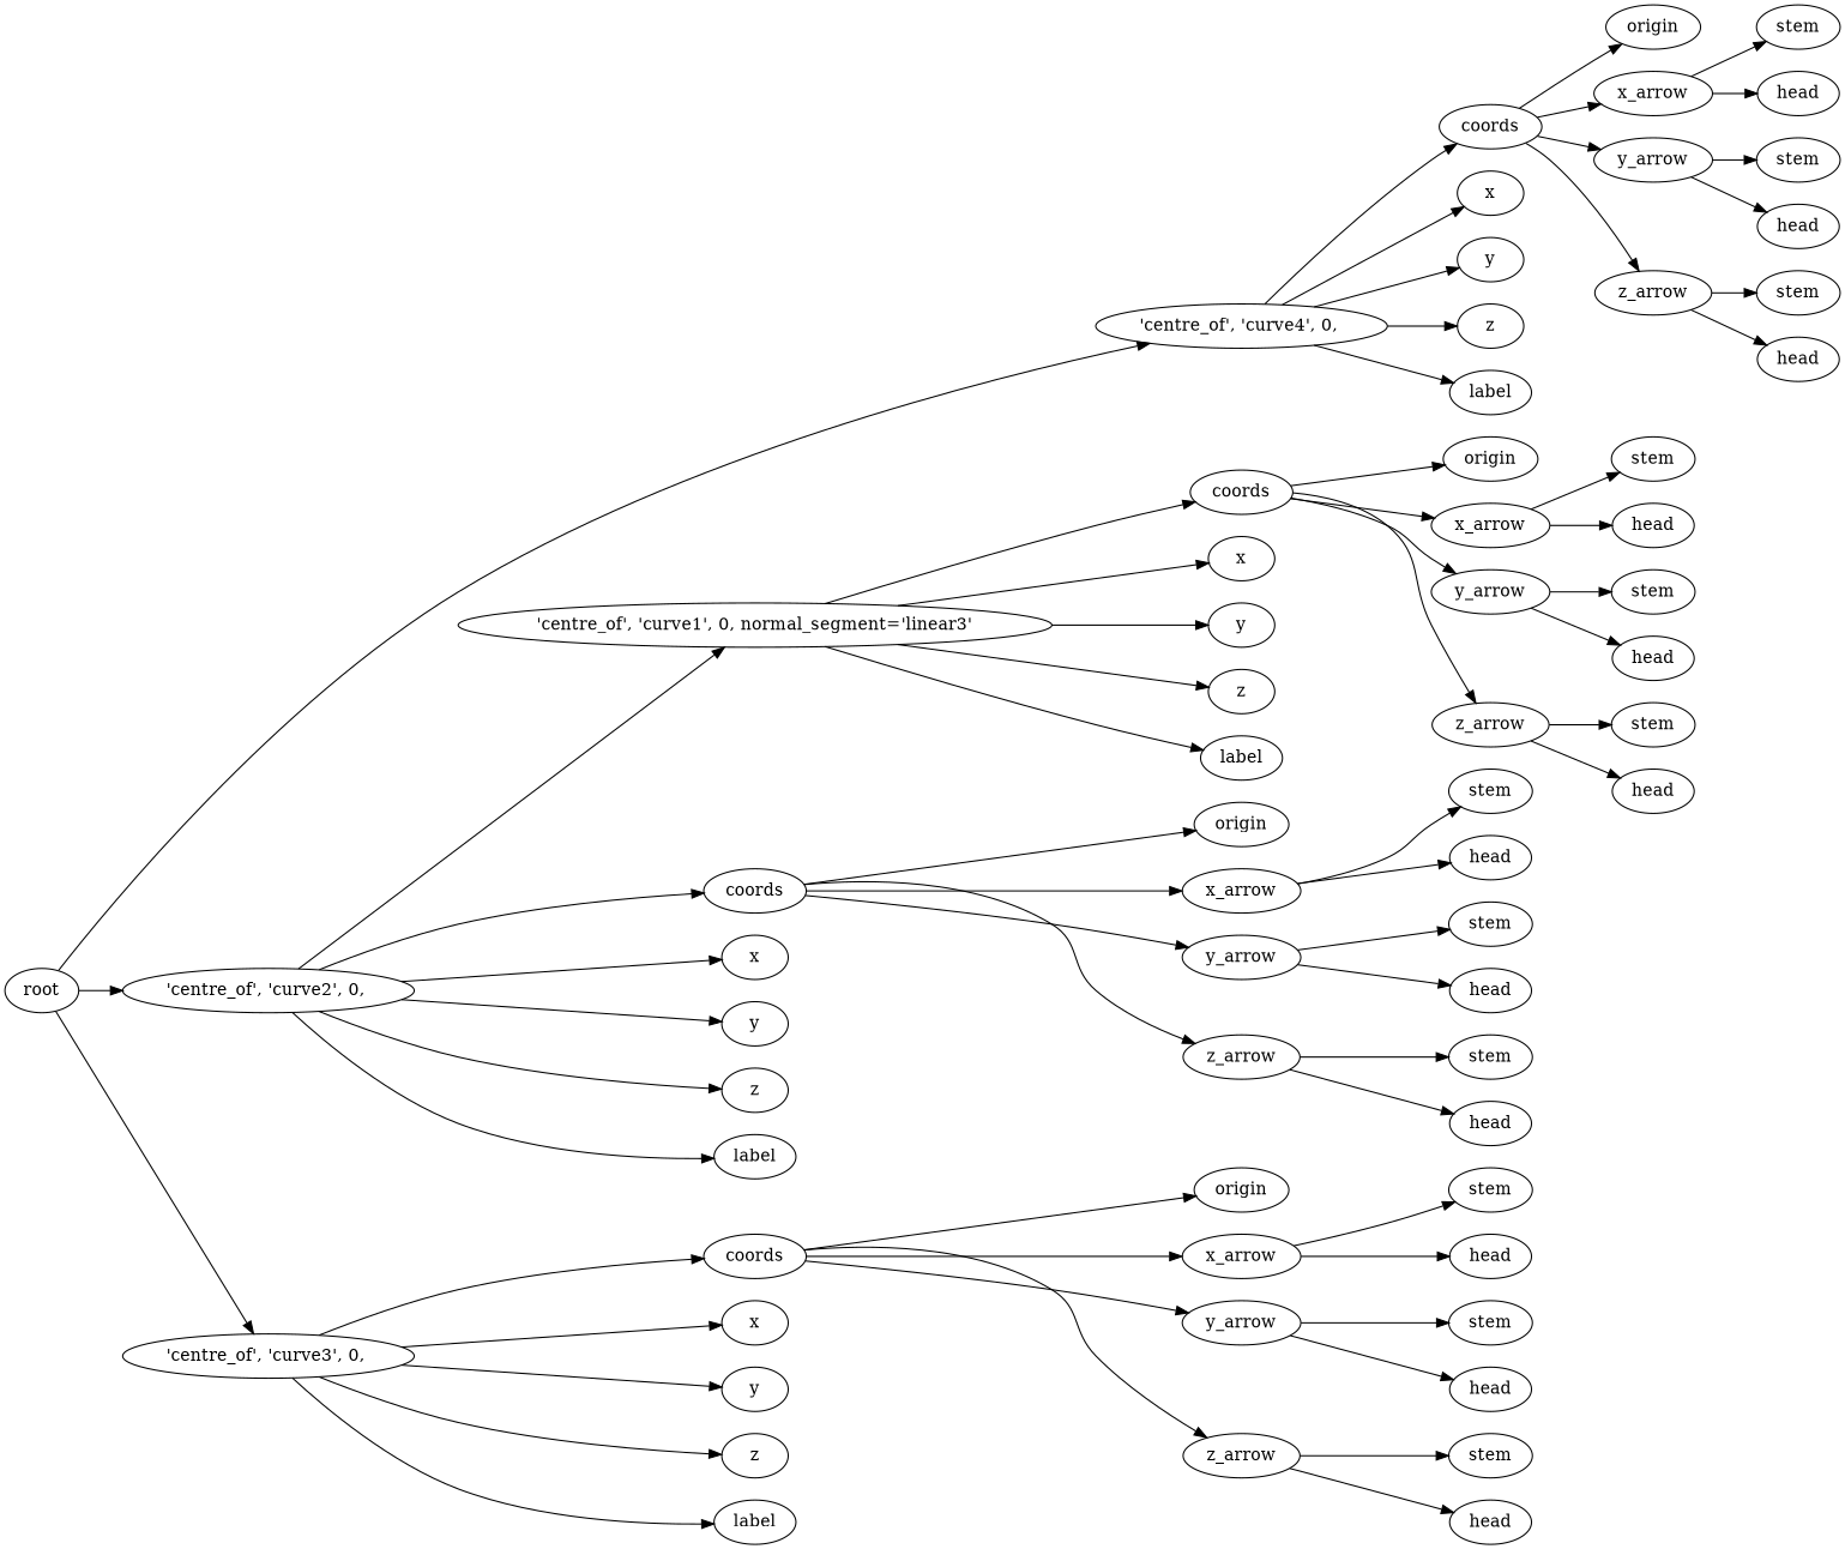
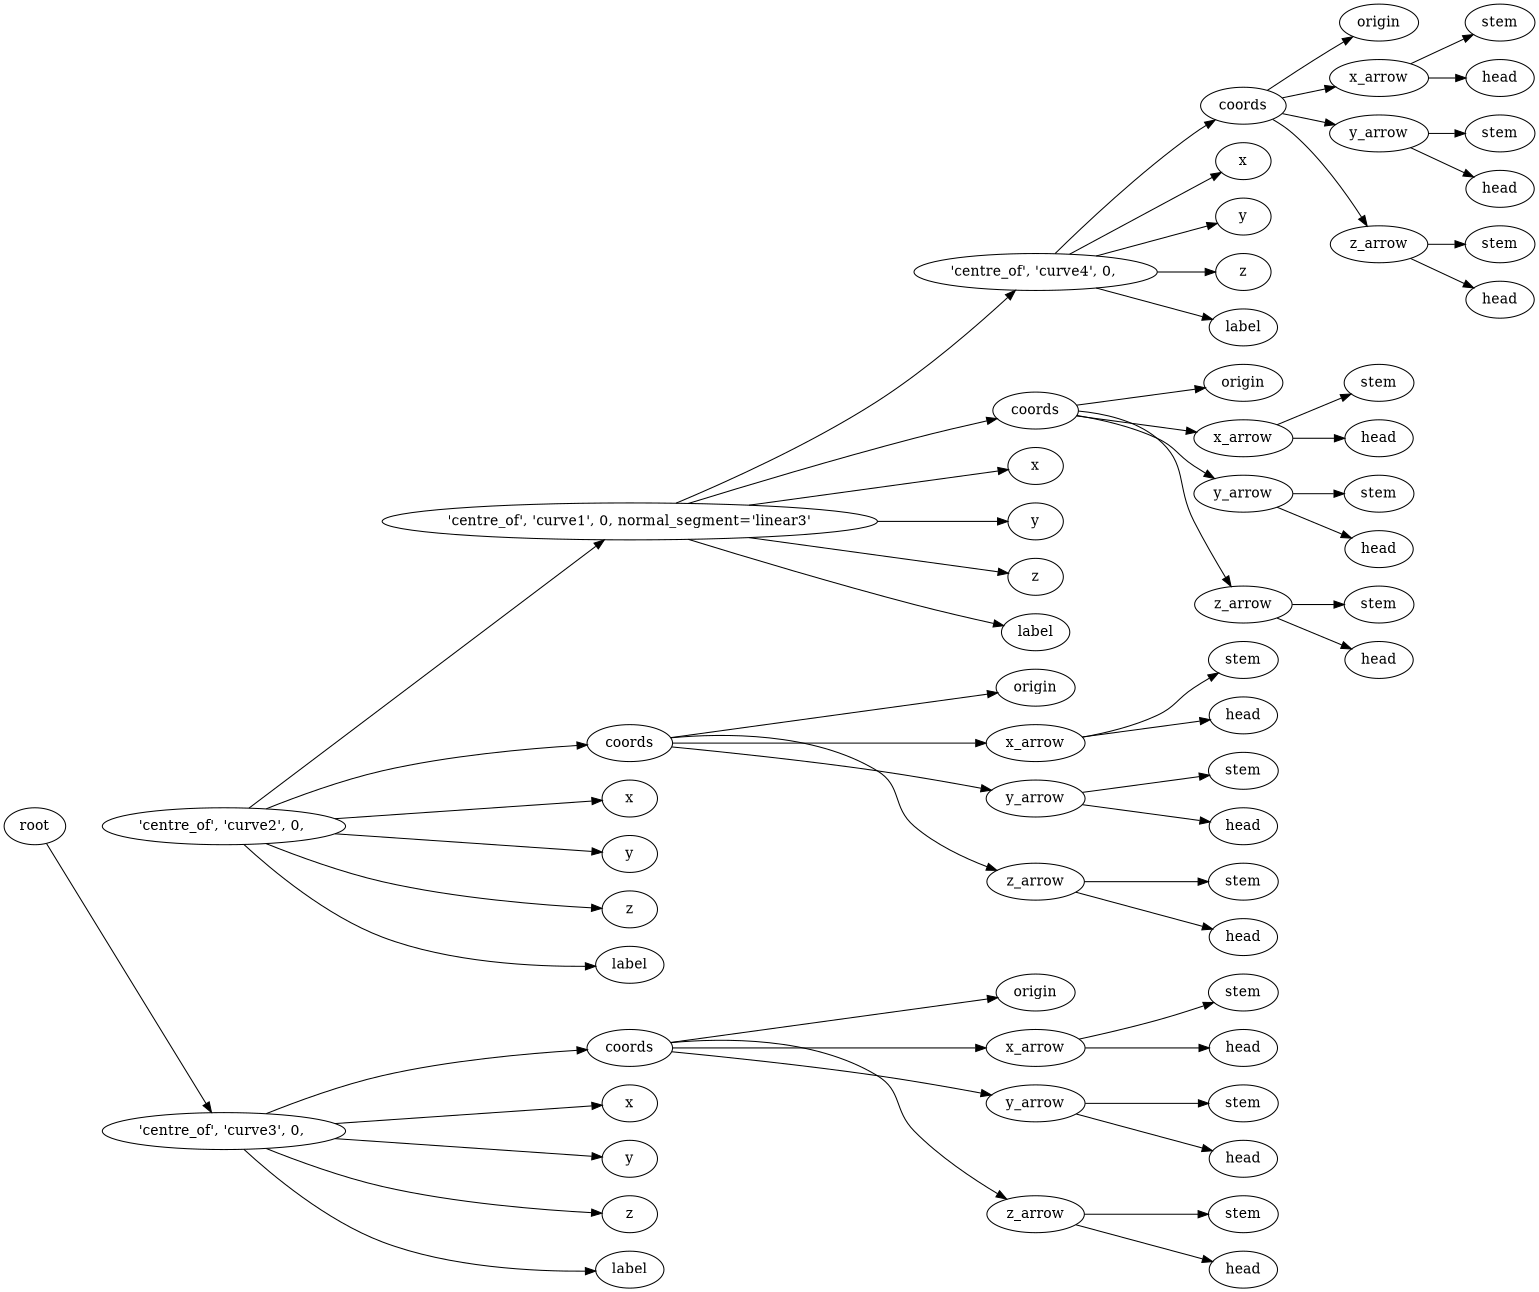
  digraph {
    rankdir=LR
    n1 [label=root]
    n2 [label="'centre_of',\ 'curve2',\ 0,\ "]
    n3 [label="'centre_of',\ 'curve3',\ 0,\ "]
    n4 [label="'centre_of',\ 'curve4',\ 0,\ "]
    n5 [label="'centre_of',\ 'curve1',\ 0,\ normal_segment='linear3'"]
    n6 [label=coords]
    n7 [label=x]
    n8 [label=y]
    n9 [label=z]
    n10 [label=label]
    n11 [label=coords]
    n12 [label=x]
    n13 [label=y]
    n14 [label=z]
    n15 [label=label]
    n16 [label=coords]
    n17 [label=x]
    n18 [label=y]
    n19 [label=z]
    n20 [label=label]
    n21 [label=coords]
    n22 [label=x]
    n23 [label=y]
    n24 [label=z]
    n25 [label=label]
    n26 [label=origin]
    n27 [label=x_arrow]
    n28 [label=y_arrow]
    n29 [label=z_arrow]
    n30 [label=stem]
    n31 [label=head]
    n32 [label=stem]
    n33 [label=head]
    n34 [label=stem]
    n35 [label=head]
    n36 [label=origin]
    n37 [label=x_arrow]
    n38 [label=y_arrow]
    n39 [label=z_arrow]
    n40 [label=stem]
    n41 [label=head]
    n42 [label=stem]
    n43 [label=head]
    n44 [label=stem]
    n45 [label=head]
    n46 [label=origin]
    n47 [label=x_arrow]
    n48 [label=y_arrow]
    n49 [label=z_arrow]
    n50 [label=stem]
    n51 [label=head]
    n52 [label=stem]
    n53 [label=head]
    n54 [label=stem]
    n55 [label=head]
    n56 [label=origin]
    n57 [label=x_arrow]
    n58 [label=y_arrow]
    n59 [label=z_arrow]
    n60 [label=stem]
    n61 [label=head]
    n62 [label=stem]
    n63 [label=head]
    n64 [label=stem]
    n65 [label=head]
-   n1 -> n2
    n1 -> n3
-   n1 -> n4
+   n5 -> n4
    n2 -> n5
    n2 -> n11
    n2 -> n12
    n2 -> n13
    n2 -> n14
    n2 -> n15
    n3 -> n16
    n3 -> n17
    n3 -> n18
    n3 -> n19
    n3 -> n20
    n4 -> n21
    n4 -> n22
    n4 -> n23
    n4 -> n24
    n4 -> n25
    n5 -> n6
    n5 -> n7
    n5 -> n8
    n5 -> n9
    n5 -> n10
    n6 -> n26
    n6 -> n27
    n6 -> n28
    n6 -> n29
    n11 -> n36
    n11 -> n37
    n11 -> n38
    n11 -> n39
    n16 -> n46
    n16 -> n47
    n16 -> n48
    n16 -> n49
    n21 -> n56
    n21 -> n57
    n21 -> n58
    n21 -> n59
    n27 -> n30
    n27 -> n31
    n28 -> n32
    n28 -> n33
    n29 -> n34
    n29 -> n35
    n37 -> n40
    n37 -> n41
    n38 -> n42
    n38 -> n43
    n39 -> n44
    n39 -> n45
    n47 -> n50
    n47 -> n51
    n48 -> n52
    n48 -> n53
    n49 -> n54
    n49 -> n55
    n57 -> n60
    n57 -> n61
    n58 -> n62
    n58 -> n63
    n59 -> n64
    n59 -> n65
  }
